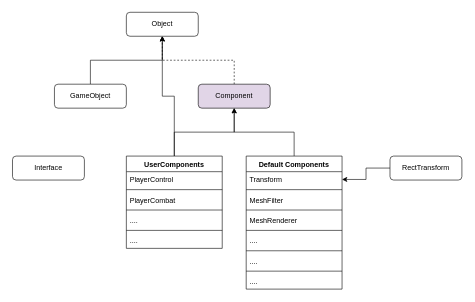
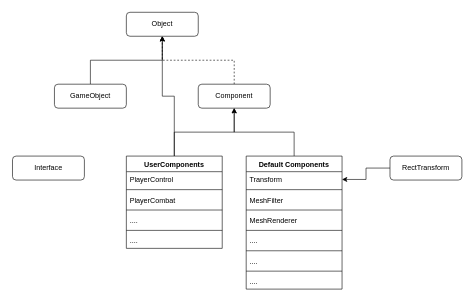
  <mxCell id="0" />
  <mxCell id="1" parent="0" />
  <mxCell id="2" value="Object" style="rounded=1;whiteSpace=wrap;html=1;" vertex="1" parent="1"><mxGeometry x="210" y="20" width="120" height="40" as="geometry" /></mxCell>
  <mxCell id="3" style="edgeStyle=orthogonalEdgeStyle;rounded=0;orthogonalLoop=1;jettySize=auto;html=1;entryX=0.5;entryY=1;entryDx=0;entryDy=0;" edge="1" parent="1" source="4" target="2"><mxGeometry relative="1" as="geometry" /></mxCell>
  <mxCell id="4" value="GameObject" style="rounded=1;whiteSpace=wrap;html=1;" vertex="1" parent="1"><mxGeometry x="90" y="140" width="120" height="40" as="geometry" /></mxCell>
  <mxCell id="5" style="edgeStyle=orthogonalEdgeStyle;rounded=0;orthogonalLoop=1;jettySize=auto;html=1;entryX=0.5;entryY=1;entryDx=0;entryDy=0;dashed=1;" edge="1" parent="1" source="6" target="2"><mxGeometry relative="1" as="geometry" /></mxCell>
- <mxCell id="6" value="Component" style="rounded=1;whiteSpace=wrap;html=1;fillColor=#e1d5e7;" vertex="1" parent="1"><mxGeometry x="330" y="140" width="120" height="40" as="geometry" /></mxCell>
+ <mxCell id="6" value="Component" style="rounded=1;whiteSpace=wrap;html=1;" vertex="1" parent="1"><mxGeometry x="330" y="140" width="120" height="40" as="geometry" /></mxCell>
  <mxCell id="7" style="edgeStyle=orthogonalEdgeStyle;rounded=0;orthogonalLoop=1;jettySize=auto;html=1;entryX=0.5;entryY=1;entryDx=0;entryDy=0;" edge="1" parent="1" source="8" target="6"><mxGeometry relative="1" as="geometry" /></mxCell>
  <mxCell id="8" value="Default Components" style="swimlane;fontStyle=1;align=center;verticalAlign=top;childLayout=stackLayout;horizontal=1;startSize=26;horizontalStack=0;resizeParent=1;resizeParentMax=0;resizeLast=0;collapsible=1;marginBottom=0;" vertex="1" parent="1"><mxGeometry x="410" y="260" width="160" height="222" as="geometry" /></mxCell>
  <mxCell id="9" value="Transform" style="text;strokeColor=none;fillColor=none;align=left;verticalAlign=top;spacingLeft=4;spacingRight=4;overflow=hidden;rotatable=0;points=[[0,0.5],[1,0.5]];portConstraint=eastwest;" vertex="1" parent="8"><mxGeometry y="26" width="160" height="26" as="geometry" /></mxCell>
  <mxCell id="10" value="" style="line;strokeWidth=1;fillColor=none;align=left;verticalAlign=middle;spacingTop=-1;spacingLeft=3;spacingRight=3;rotatable=0;labelPosition=right;points=[];portConstraint=eastwest;" vertex="1" parent="8"><mxGeometry y="52" width="160" height="8" as="geometry" /></mxCell>
  <mxCell id="11" value="MeshFilter" style="text;strokeColor=none;fillColor=none;align=left;verticalAlign=top;spacingLeft=4;spacingRight=4;overflow=hidden;rotatable=0;points=[[0,0.5],[1,0.5]];portConstraint=eastwest;" vertex="1" parent="8"><mxGeometry y="60" width="160" height="26" as="geometry" /></mxCell>
  <mxCell id="12" value="" style="line;strokeWidth=1;fillColor=none;align=left;verticalAlign=middle;spacingTop=-1;spacingLeft=3;spacingRight=3;rotatable=0;labelPosition=right;points=[];portConstraint=eastwest;" vertex="1" parent="8"><mxGeometry y="86" width="160" height="8" as="geometry" /></mxCell>
  <mxCell id="13" value="MeshRenderer" style="text;strokeColor=none;fillColor=none;align=left;verticalAlign=top;spacingLeft=4;spacingRight=4;overflow=hidden;rotatable=0;points=[[0,0.5],[1,0.5]];portConstraint=eastwest;" vertex="1" parent="8"><mxGeometry y="94" width="160" height="26" as="geometry" /></mxCell>
  <mxCell id="14" value="" style="line;strokeWidth=1;fillColor=none;align=left;verticalAlign=middle;spacingTop=-1;spacingLeft=3;spacingRight=3;rotatable=0;labelPosition=right;points=[];portConstraint=eastwest;" vertex="1" parent="8"><mxGeometry y="120" width="160" height="8" as="geometry" /></mxCell>
  <mxCell id="15" value="...." style="text;strokeColor=none;fillColor=none;align=left;verticalAlign=top;spacingLeft=4;spacingRight=4;overflow=hidden;rotatable=0;points=[[0,0.5],[1,0.5]];portConstraint=eastwest;" vertex="1" parent="8"><mxGeometry y="128" width="160" height="26" as="geometry" /></mxCell>
  <mxCell id="16" value="" style="line;strokeWidth=1;fillColor=none;align=left;verticalAlign=middle;spacingTop=-1;spacingLeft=3;spacingRight=3;rotatable=0;labelPosition=right;points=[];portConstraint=eastwest;" vertex="1" parent="8"><mxGeometry y="154" width="160" height="8" as="geometry" /></mxCell>
  <mxCell id="17" value="...." style="text;strokeColor=none;fillColor=none;align=left;verticalAlign=top;spacingLeft=4;spacingRight=4;overflow=hidden;rotatable=0;points=[[0,0.5],[1,0.5]];portConstraint=eastwest;" vertex="1" parent="8"><mxGeometry y="162" width="160" height="26" as="geometry" /></mxCell>
  <mxCell id="18" value="" style="line;strokeWidth=1;fillColor=none;align=left;verticalAlign=middle;spacingTop=-1;spacingLeft=3;spacingRight=3;rotatable=0;labelPosition=right;points=[];portConstraint=eastwest;" vertex="1" parent="8"><mxGeometry y="188" width="160" height="8" as="geometry" /></mxCell>
  <mxCell id="19" value="...." style="text;strokeColor=none;fillColor=none;align=left;verticalAlign=top;spacingLeft=4;spacingRight=4;overflow=hidden;rotatable=0;points=[[0,0.5],[1,0.5]];portConstraint=eastwest;" vertex="1" parent="8"><mxGeometry y="196" width="160" height="26" as="geometry" /></mxCell>
  <mxCell id="20" style="edgeStyle=orthogonalEdgeStyle;rounded=0;orthogonalLoop=1;jettySize=auto;html=1;entryX=1;entryY=0.5;entryDx=0;entryDy=0;" edge="1" parent="1" source="21" target="9"><mxGeometry relative="1" as="geometry" /></mxCell>
  <mxCell id="21" value="RectTransform" style="rounded=1;whiteSpace=wrap;html=1;" vertex="1" parent="1"><mxGeometry x="650" y="260" width="120" height="40" as="geometry" /></mxCell>
  <mxCell id="22" value="Interface" style="rounded=1;whiteSpace=wrap;html=1;" vertex="1" parent="1"><mxGeometry x="20" y="260" width="120" height="40" as="geometry" /></mxCell>
  <mxCell id="23" style="edgeStyle=orthogonalEdgeStyle;rounded=0;orthogonalLoop=1;jettySize=auto;html=1;" edge="1" parent="1" source="25" target="6"><mxGeometry relative="1" as="geometry" /></mxCell>
  <mxCell id="24" style="edgeStyle=orthogonalEdgeStyle;rounded=0;orthogonalLoop=1;jettySize=auto;html=1;" edge="1" parent="1" source="25" target="2"><mxGeometry relative="1" as="geometry" /></mxCell>
  <mxCell id="25" value="UserComponents" style="swimlane;fontStyle=1;align=center;verticalAlign=top;childLayout=stackLayout;horizontal=1;startSize=26;horizontalStack=0;resizeParent=1;resizeParentMax=0;resizeLast=0;collapsible=1;marginBottom=0;" vertex="1" parent="1"><mxGeometry x="210" y="260" width="160" height="154" as="geometry" /></mxCell>
  <mxCell id="26" value="PlayerControl" style="text;strokeColor=none;fillColor=none;align=left;verticalAlign=top;spacingLeft=4;spacingRight=4;overflow=hidden;rotatable=0;points=[[0,0.5],[1,0.5]];portConstraint=eastwest;" vertex="1" parent="25"><mxGeometry y="26" width="160" height="26" as="geometry" /></mxCell>
  <mxCell id="27" value="" style="line;strokeWidth=1;fillColor=none;align=left;verticalAlign=middle;spacingTop=-1;spacingLeft=3;spacingRight=3;rotatable=0;labelPosition=right;points=[];portConstraint=eastwest;" vertex="1" parent="25"><mxGeometry y="52" width="160" height="8" as="geometry" /></mxCell>
  <mxCell id="28" value="PlayerCombat" style="text;strokeColor=none;fillColor=none;align=left;verticalAlign=top;spacingLeft=4;spacingRight=4;overflow=hidden;rotatable=0;points=[[0,0.5],[1,0.5]];portConstraint=eastwest;" vertex="1" parent="25"><mxGeometry y="60" width="160" height="26" as="geometry" /></mxCell>
  <mxCell id="29" value="" style="line;strokeWidth=1;fillColor=none;align=left;verticalAlign=middle;spacingTop=-1;spacingLeft=3;spacingRight=3;rotatable=0;labelPosition=right;points=[];portConstraint=eastwest;" vertex="1" parent="25"><mxGeometry y="86" width="160" height="8" as="geometry" /></mxCell>
  <mxCell id="30" value="...." style="text;strokeColor=none;fillColor=none;align=left;verticalAlign=top;spacingLeft=4;spacingRight=4;overflow=hidden;rotatable=0;points=[[0,0.5],[1,0.5]];portConstraint=eastwest;" vertex="1" parent="25"><mxGeometry y="94" width="160" height="26" as="geometry" /></mxCell>
  <mxCell id="31" value="" style="line;strokeWidth=1;fillColor=none;align=left;verticalAlign=middle;spacingTop=-1;spacingLeft=3;spacingRight=3;rotatable=0;labelPosition=right;points=[];portConstraint=eastwest;" vertex="1" parent="25"><mxGeometry y="120" width="160" height="8" as="geometry" /></mxCell>
  <mxCell id="32" value="...." style="text;strokeColor=none;fillColor=none;align=left;verticalAlign=top;spacingLeft=4;spacingRight=4;overflow=hidden;rotatable=0;points=[[0,0.5],[1,0.5]];portConstraint=eastwest;" vertex="1" parent="25"><mxGeometry y="128" width="160" height="26" as="geometry" /></mxCell>
